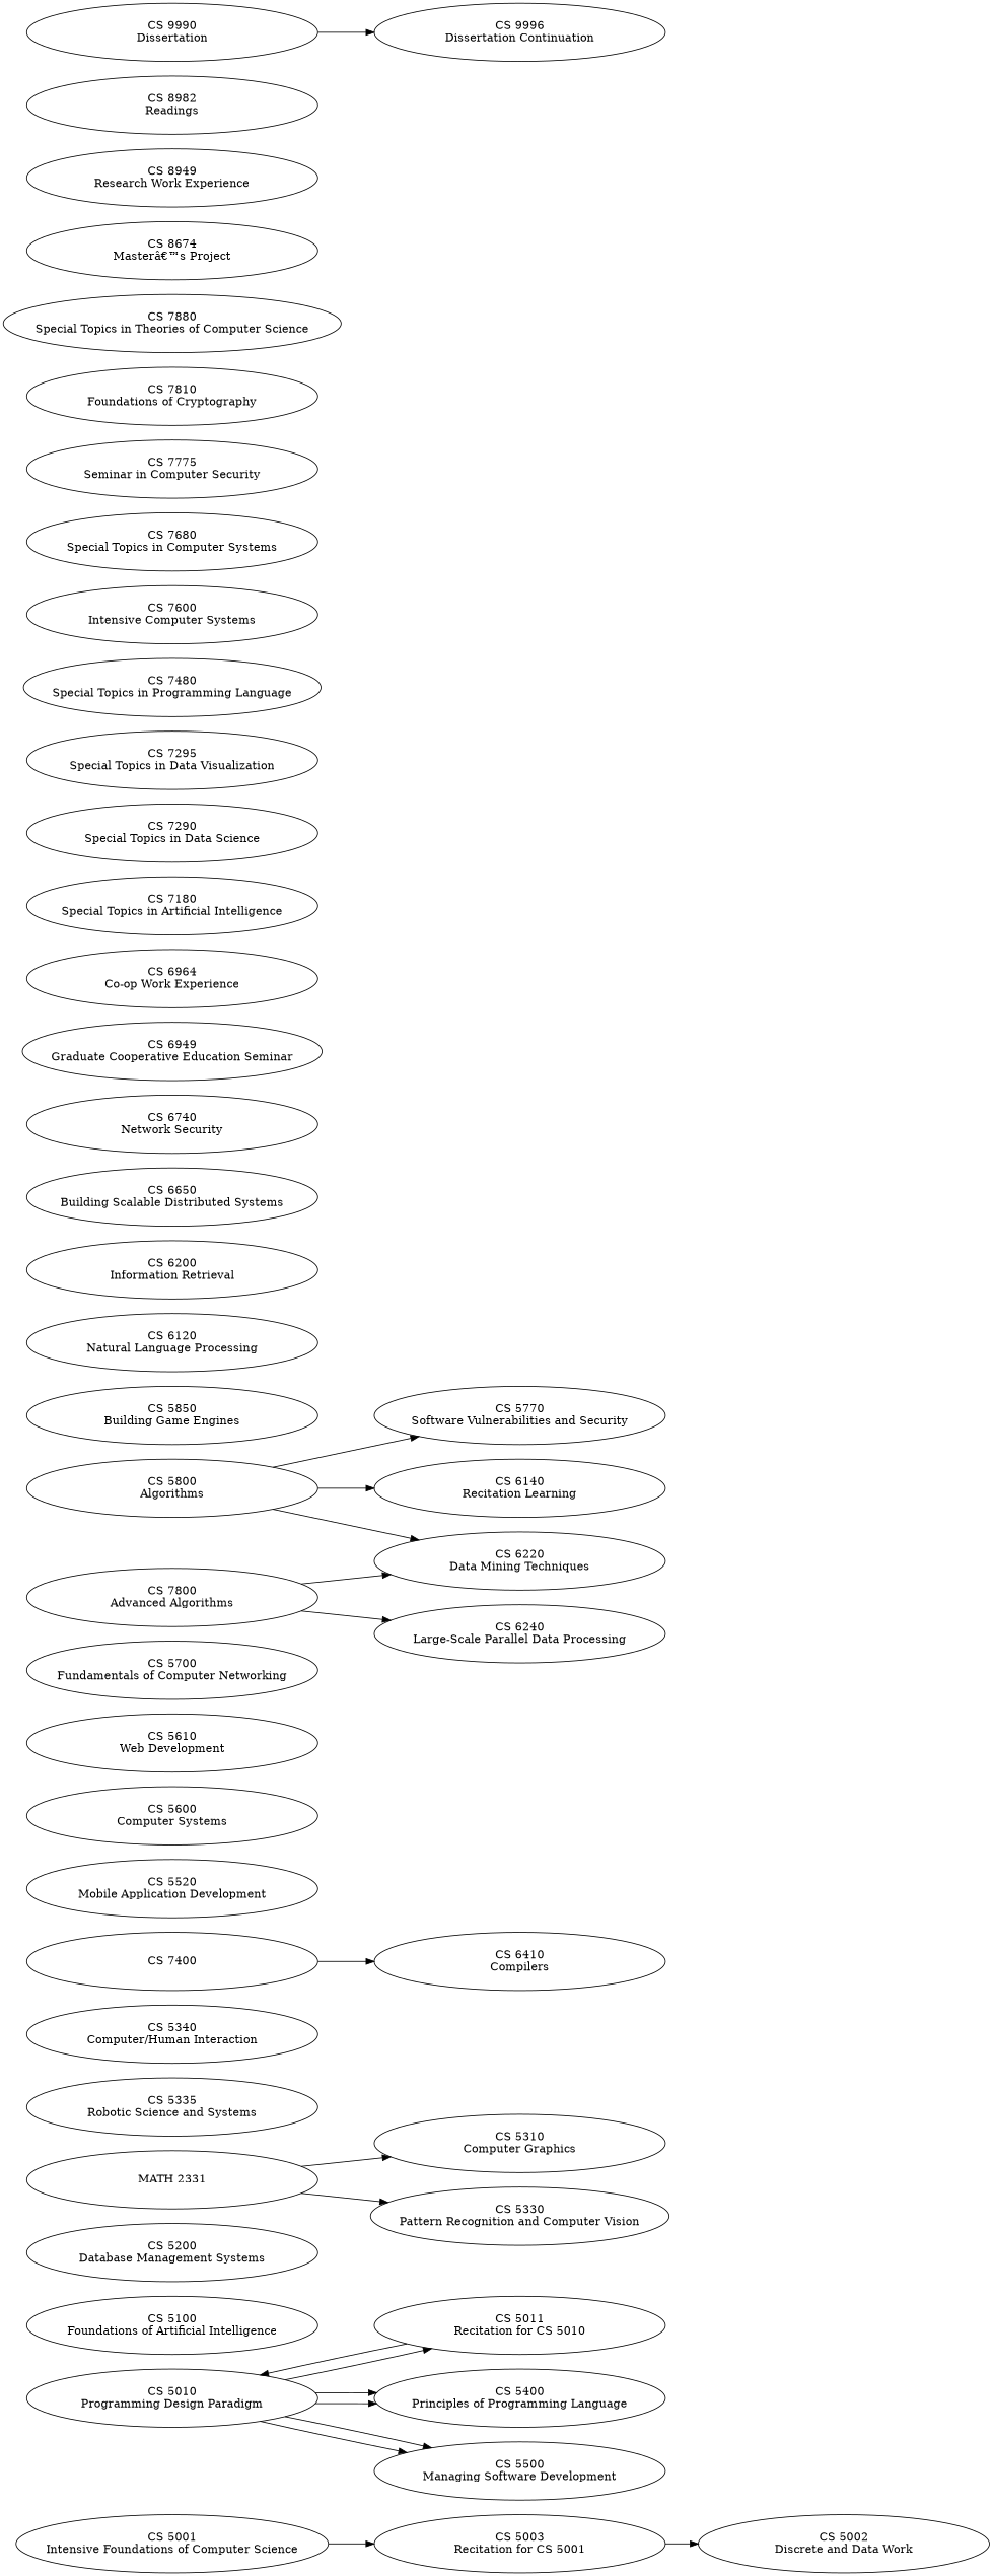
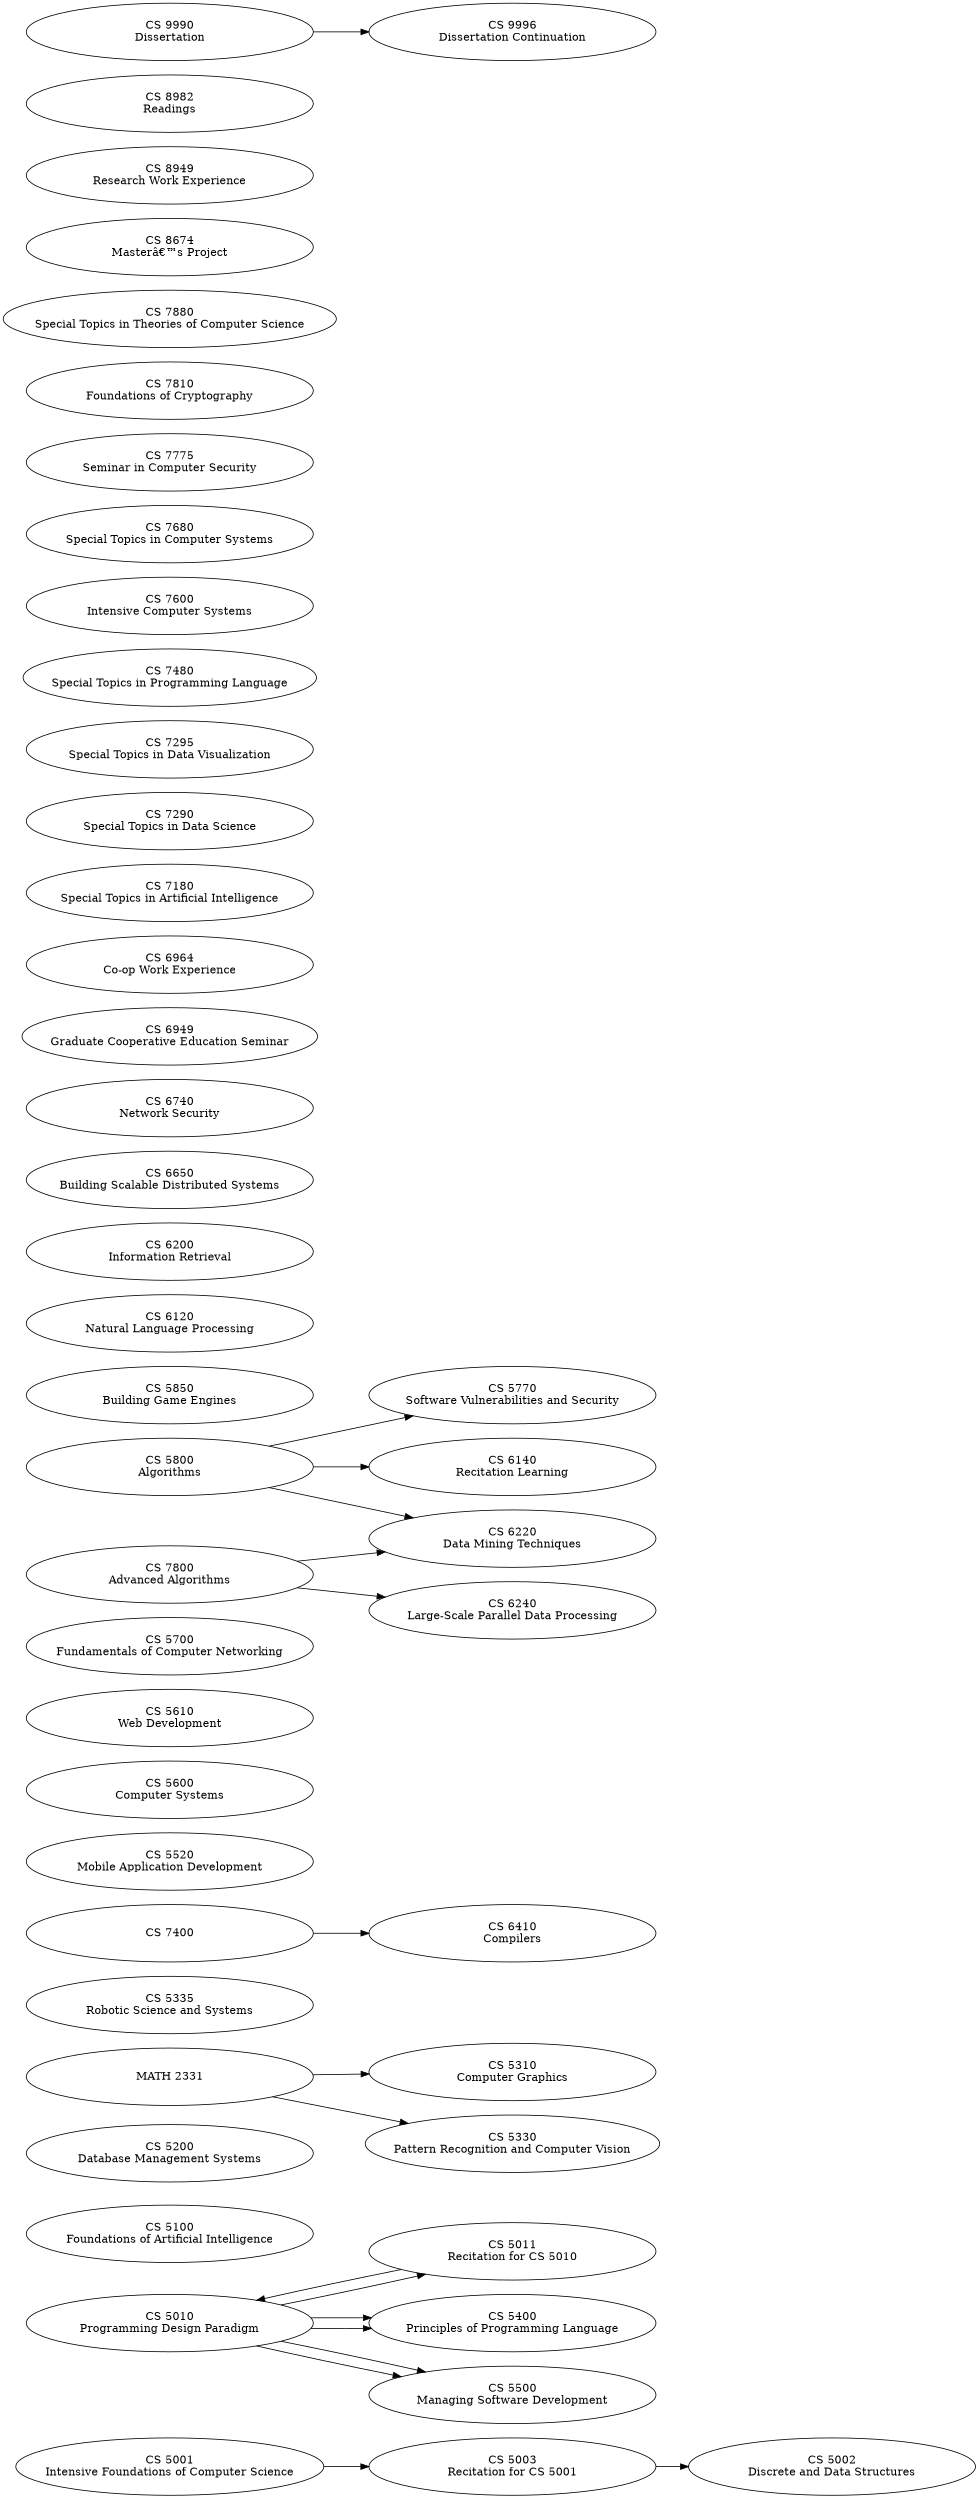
  digraph {
    fontname="DejaVu Serif"
    rankdir=LR
    node [fontname="DejaVu Serif"]
    edge [fontname="DejaVu Serif"]
    n1 [height=1 label="CS 5001\nIntensive Foundations of Computer Science" width=5]
    n2 [height=1 label="CS 5003\nRecitation for CS 5001" width=5]
-   n3 [height=1 label="CS 5002\nDiscrete and Data Work" width=5]
+   n3 [height=1 label="CS 5002\nDiscrete and Data Structures" width=5]
    n4 [height=1 label="CS 5010\nProgramming Design Paradigm" width=5]
    n5 [height=1 label="CS 5011\nRecitation for CS 5010" width=5]
    n6 [height=1 label="CS 5400\nPrinciples of Programming Language" width=5]
    n7 [height=1 label="CS 5500\nManaging Software Development" width=5]
    n8 [height=1 label="CS 5100\nFoundations of Artificial Intelligence" width=5]
    n9 [height=1 label="CS 5200\nDatabase Management Systems" width=5]
    n10 [height=1 label="CS 5310\nComputer Graphics" width=5]
    n11 [height=1 label="CS 5330\nPattern Recognition and Computer Vision" width=5]
    n12 [height=1 label="CS 5335\nRobotic Science and Systems" width=5]
-   n13 [height=1 label="CS 5340\nComputer/Human Interaction" width=5]
    n14 [height=1 label="CS 6410\nCompilers" width=5]
    n15 [height=1 label="CS 5520\nMobile Application Development" width=5]
    n16 [height=1 label="CS 5600\nComputer Systems" width=5]
    n17 [height=1 label="CS 5610\nWeb Development" width=5]
    n18 [height=1 label="CS 5700\nFundamentals of Computer Networking" width=5]
    n19 [height=1 label="CS 5770\nSoftware Vulnerabilities and Security" width=5]
    n20 [height=1 label="CS 5800\nAlgorithms" width=5]
    n21 [height=1 label="CS 6140\nRecitation Learning" width=5]
    n22 [height=1 label="CS 6220\nData Mining Techniques" width=5]
    n23 [height=1 label="CS 6240\nLarge-Scale Parallel Data Processing" width=5]
    n24 [height=1 label="CS 5850\nBuilding Game Engines" width=5]
    n25 [height=1 label="CS 6120\nNatural Language Processing" width=5]
    n26 [height=1 label="CS 6200\nInformation Retrieval" width=5]
    n27 [height=1 label="CS 6650\nBuilding Scalable Distributed Systems" width=5]
    n28 [height=1 label="CS 6740\nNetwork Security" width=5]
    n29 [height=1 label="CS 6949\nGraduate Cooperative Education Seminar" width=5]
    n30 [height=1 label="CS 6964\nCo-op Work Experience" width=5]
    n31 [height=1 label="CS 7180\nSpecial Topics in Artificial Intelligence" width=5]
    n32 [height=1 label="CS 7290\nSpecial Topics in Data Science" width=5]
    n33 [height=1 label="CS 7295\nSpecial Topics in Data Visualization" width=5]
    n34 [height=1 label="CS 7400\n" width=5]
    n35 [height=1 label="CS 7480\nSpecial Topics in Programming Language" width=5]
    n36 [height=1 label="CS 7600\nIntensive Computer Systems" width=5]
    n37 [height=1 label="CS 7680\nSpecial Topics in Computer Systems" width=5]
    n38 [height=1 label="CS 7775\nSeminar in Computer Security" width=5]
    n39 [height=1 label="CS 7800\nAdvanced Algorithms" width=5]
    n40 [height=1 label="CS 7810\nFoundations of Cryptography" width=5]
    n41 [height=1 label="CS 7880\nSpecial Topics in Theories of Computer Science" width=5]
    n42 [height=1 label="CS 8674\nMasterâ€™s Project" width=5]
    n43 [height=1 label="CS 8949\nResearch Work Experience" width=5]
    n44 [height=1 label="CS 8982\nReadings" width=5]
    n45 [height=1 label="CS 9990\nDissertation" width=5]
    n46 [height=1 label="CS 9996\nDissertation Continuation" width=5]
    n47 [height=1 label="MATH 2331\n" width=5]
    n1 -> n2
    n2 -> n3
    n4 -> n5
    n4 -> n6
    n4 -> n6
    n4 -> n7
    n4 -> n7
    n5 -> n4
    n20 -> n19
    n20 -> n21
    n20 -> n22
    n34 -> n14
    n39 -> n22
    n39 -> n23
    n45 -> n46
    n47 -> n10
    n47 -> n11
  }
